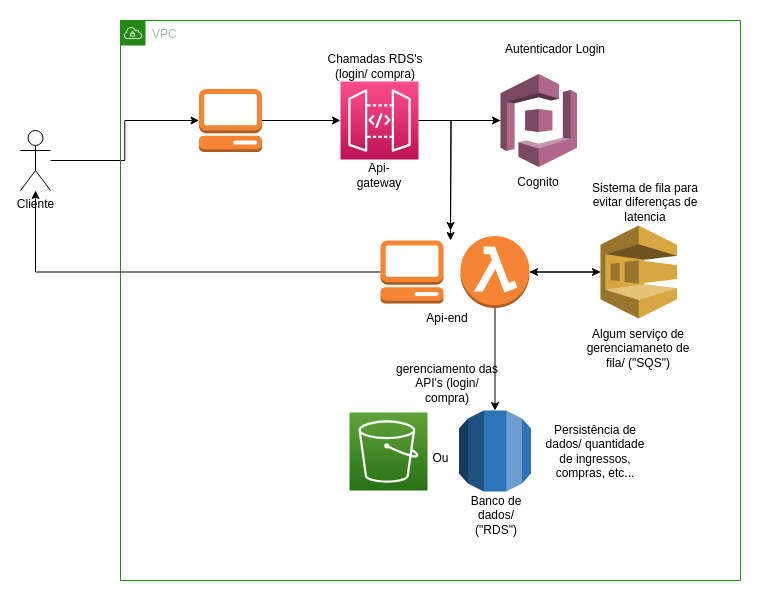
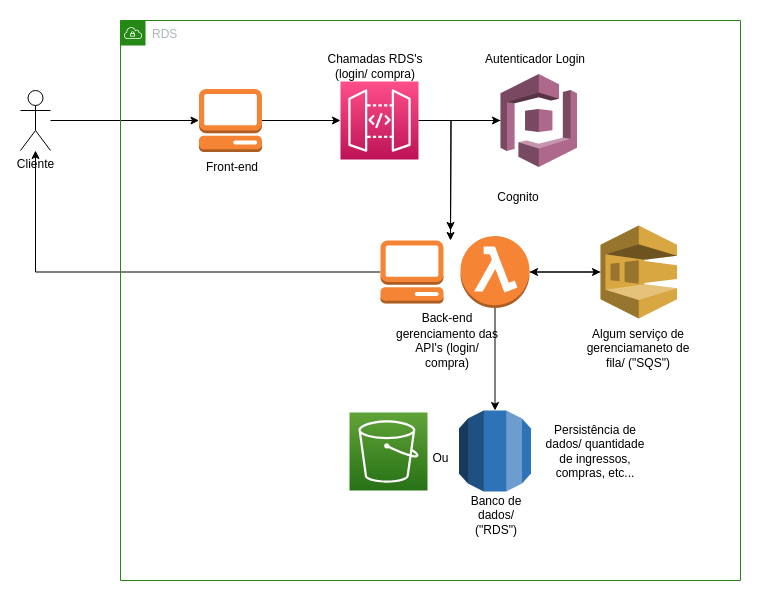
  <mxCell id="0" />
  <mxCell id="1" parent="0" />
  <mxCell id="2" style="edgeStyle=orthogonalEdgeStyle;rounded=0;orthogonalLoop=1;jettySize=auto;html=1;" edge="1" parent="1" source="3" target="5"><mxGeometry relative="1" as="geometry" /></mxCell>
- <mxCell id="3" value="Cliente" style="shape=umlActor;verticalLabelPosition=bottom;verticalAlign=top;html=1;outlineConnect=0;" vertex="1" parent="1"><mxGeometry x="20" y="130" width="30" height="60" as="geometry" /></mxCell>
+ <mxCell id="3" value="Cliente" style="shape=umlActor;verticalLabelPosition=bottom;verticalAlign=top;html=1;outlineConnect=0;" vertex="1" parent="1"><mxGeometry x="20" y="90" width="30" height="60" as="geometry" /></mxCell>
  <mxCell id="4" style="edgeStyle=orthogonalEdgeStyle;rounded=0;orthogonalLoop=1;jettySize=auto;html=1;entryX=0;entryY=0.5;entryDx=0;entryDy=0;entryPerimeter=0;" edge="1" parent="1" source="5" target="9"><mxGeometry relative="1" as="geometry" /></mxCell>
  <mxCell id="5" value="" style="outlineConnect=0;dashed=0;verticalLabelPosition=bottom;verticalAlign=top;align=center;html=1;shape=mxgraph.aws3.management_console;fillColor=#F58534;gradientColor=none;" vertex="1" parent="1"><mxGeometry x="198.5" y="88.5" width="63" height="63" as="geometry" /></mxCell>
+ <mxCell id="6" value="Front-end" style="text;html=1;strokeColor=none;fillColor=none;align=center;verticalAlign=middle;whiteSpace=wrap;rounded=0;" vertex="1" parent="1"><mxGeometry x="201.5" y="151.5" width="60" height="30" as="geometry" /></mxCell>
  <mxCell id="7" style="edgeStyle=orthogonalEdgeStyle;rounded=0;orthogonalLoop=1;jettySize=auto;html=1;" edge="1" parent="1" source="9" target="12"><mxGeometry relative="1" as="geometry" /></mxCell>
  <mxCell id="8" style="edgeStyle=orthogonalEdgeStyle;rounded=0;orthogonalLoop=1;jettySize=auto;html=1;" edge="1" parent="1" source="9"><mxGeometry relative="1" as="geometry"><mxPoint x="450" y="230" as="targetPoint" /></mxGeometry></mxCell>
  <mxCell id="9" value="" style="sketch=0;points=[[0,0,0],[0.25,0,0],[0.5,0,0],[0.75,0,0],[1,0,0],[0,1,0],[0.25,1,0],[0.5,1,0],[0.75,1,0],[1,1,0],[0,0.25,0],[0,0.5,0],[0,0.75,0],[1,0.25,0],[1,0.5,0],[1,0.75,0]];outlineConnect=0;fontColor=#232F3E;gradientColor=#FF4F8B;gradientDirection=north;fillColor=#BC1356;strokeColor=#ffffff;dashed=0;verticalLabelPosition=bottom;verticalAlign=top;align=center;html=1;fontSize=12;fontStyle=0;aspect=fixed;shape=mxgraph.aws4.resourceIcon;resIcon=mxgraph.aws4.api_gateway;" vertex="1" parent="1"><mxGeometry x="340" y="81" width="78" height="78" as="geometry" /></mxCell>
- <mxCell id="10" value="Api-gateway" style="text;html=1;strokeColor=none;fillColor=none;align=center;verticalAlign=middle;whiteSpace=wrap;rounded=0;" vertex="1" parent="1"><mxGeometry x="349" y="160" width="60" height="30" as="geometry" /></mxCell>
  <mxCell id="11" style="edgeStyle=orthogonalEdgeStyle;rounded=0;orthogonalLoop=1;jettySize=auto;html=1;" edge="1" parent="1" source="12"><mxGeometry relative="1" as="geometry"><mxPoint x="450" y="240" as="targetPoint" /></mxGeometry></mxCell>
  <mxCell id="12" value="" style="outlineConnect=0;dashed=0;verticalLabelPosition=bottom;verticalAlign=top;align=center;html=1;shape=mxgraph.aws3.cognito;fillColor=#AD688B;gradientColor=none;" vertex="1" parent="1"><mxGeometry x="500" y="73.5" width="76.5" height="93" as="geometry" /></mxCell>
- <mxCell id="13" value="Cognito" style="text;html=1;strokeColor=none;fillColor=none;align=center;verticalAlign=middle;whiteSpace=wrap;rounded=0;" vertex="1" parent="1"><mxGeometry x="508.25" y="166.5" width="60" height="30" as="geometry" /></mxCell>
+ <mxCell id="13" value="Cognito" style="text;html=1;strokeColor=none;fillColor=none;align=center;verticalAlign=middle;whiteSpace=wrap;rounded=0;" vertex="1" parent="1"><mxGeometry x="488.25" y="181.5" width="60" height="30" as="geometry" /></mxCell>
  <mxCell id="14" value="Chamadas RDS's (login/ compra)" style="text;html=1;strokeColor=none;fillColor=none;align=center;verticalAlign=middle;whiteSpace=wrap;rounded=0;" vertex="1" parent="1"><mxGeometry x="320" y="51" width="110" height="30" as="geometry" /></mxCell>
- <mxCell id="15" value="Autenticador Login" style="text;html=1;strokeColor=none;fillColor=none;align=center;verticalAlign=middle;whiteSpace=wrap;rounded=0;" vertex="1" parent="1"><mxGeometry x="500" y="33.5" width="110" height="30" as="geometry" /></mxCell>
+ <mxCell id="15" value="Autenticador Login" style="text;html=1;strokeColor=none;fillColor=none;align=center;verticalAlign=middle;whiteSpace=wrap;rounded=0;" vertex="1" parent="1"><mxGeometry x="480" y="43.5" width="110" height="30" as="geometry" /></mxCell>
  <mxCell id="16" style="edgeStyle=orthogonalEdgeStyle;rounded=0;orthogonalLoop=1;jettySize=auto;html=1;" edge="1" parent="1" source="17" target="3"><mxGeometry relative="1" as="geometry" /></mxCell>
  <mxCell id="17" value="" style="outlineConnect=0;dashed=0;verticalLabelPosition=bottom;verticalAlign=top;align=center;html=1;shape=mxgraph.aws3.management_console;fillColor=#F58534;gradientColor=none;" vertex="1" parent="1"><mxGeometry x="380" y="240" width="63" height="63" as="geometry" /></mxCell>
- <mxCell id="18" value="Api-end" style="text;html=1;strokeColor=none;fillColor=none;align=center;verticalAlign=middle;whiteSpace=wrap;rounded=0;" vertex="1" parent="1"><mxGeometry x="417" y="303" width="60" height="30" as="geometry" /></mxCell>
+ <mxCell id="18" value="Back-end" style="text;html=1;strokeColor=none;fillColor=none;align=center;verticalAlign=middle;whiteSpace=wrap;rounded=0;" vertex="1" parent="1"><mxGeometry x="417" y="303" width="60" height="30" as="geometry" /></mxCell>
  <mxCell id="19" style="edgeStyle=orthogonalEdgeStyle;rounded=0;orthogonalLoop=1;jettySize=auto;html=1;entryX=0;entryY=0.5;entryDx=0;entryDy=0;entryPerimeter=0;" edge="1" parent="1" source="21" target="24"><mxGeometry relative="1" as="geometry"><mxPoint x="590" y="271.5" as="targetPoint" /></mxGeometry></mxCell>
  <mxCell id="20" style="edgeStyle=orthogonalEdgeStyle;rounded=0;orthogonalLoop=1;jettySize=auto;html=1;" edge="1" parent="1" source="21" target="27"><mxGeometry relative="1" as="geometry" /></mxCell>
  <mxCell id="21" value="" style="outlineConnect=0;dashed=0;verticalLabelPosition=bottom;verticalAlign=top;align=center;html=1;shape=mxgraph.aws3.lambda_function;fillColor=#F58534;gradientColor=none;" vertex="1" parent="1"><mxGeometry x="460" y="235.5" width="69" height="72" as="geometry" /></mxCell>
- <mxCell id="22" value="gerenciamento das API's (login/ compra)" style="text;html=1;strokeColor=none;fillColor=none;align=center;verticalAlign=middle;whiteSpace=wrap;rounded=0;" vertex="1" parent="1"><mxGeometry x="392" y="368" width="110" height="30" as="geometry" /></mxCell>
+ <mxCell id="22" value="gerenciamento das API's (login/ compra)" style="text;html=1;strokeColor=none;fillColor=none;align=center;verticalAlign=middle;whiteSpace=wrap;rounded=0;" vertex="1" parent="1"><mxGeometry x="392" y="333" width="110" height="30" as="geometry" /></mxCell>
  <mxCell id="23" style="edgeStyle=orthogonalEdgeStyle;rounded=0;orthogonalLoop=1;jettySize=auto;html=1;" edge="1" parent="1" source="24" target="21"><mxGeometry relative="1" as="geometry" /></mxCell>
  <mxCell id="24" value="" style="outlineConnect=0;dashed=0;verticalLabelPosition=bottom;verticalAlign=top;align=center;html=1;shape=mxgraph.aws3.sqs;fillColor=#D9A741;gradientColor=none;" vertex="1" parent="1"><mxGeometry x="600" y="225" width="76.5" height="93" as="geometry" /></mxCell>
  <mxCell id="25" value="Algum serviço de gerenciamaneto de fila/ (&quot;SQS&quot;)" style="text;html=1;strokeColor=none;fillColor=none;align=center;verticalAlign=middle;whiteSpace=wrap;rounded=0;" vertex="1" parent="1"><mxGeometry x="583.25" y="333" width="110" height="30" as="geometry" /></mxCell>
- <mxCell id="26" value="Sistema de fila para evitar diferenças de latencia" style="text;html=1;strokeColor=none;fillColor=none;align=center;verticalAlign=middle;whiteSpace=wrap;rounded=0;" vertex="1" parent="1"><mxGeometry x="590" y="180" width="110" height="44" as="geometry" /></mxCell>
  <mxCell id="27" value="" style="outlineConnect=0;dashed=0;verticalLabelPosition=bottom;verticalAlign=top;align=center;html=1;shape=mxgraph.aws3.rds;fillColor=#2E73B8;gradientColor=none;" vertex="1" parent="1"><mxGeometry x="458.5" y="410" width="72" height="81" as="geometry" /></mxCell>
  <mxCell id="28" value="Banco de dados/ (&quot;RDS&quot;)" style="text;html=1;strokeColor=none;fillColor=none;align=center;verticalAlign=middle;whiteSpace=wrap;rounded=0;" vertex="1" parent="1"><mxGeometry x="466" y="500" width="60" height="30" as="geometry" /></mxCell>
- <mxCell id="29" value="VPC" style="points=[[0,0],[0.25,0],[0.5,0],[0.75,0],[1,0],[1,0.25],[1,0.5],[1,0.75],[1,1],[0.75,1],[0.5,1],[0.25,1],[0,1],[0,0.75],[0,0.5],[0,0.25]];outlineConnect=0;gradientColor=none;html=1;whiteSpace=wrap;fontSize=12;fontStyle=0;container=1;pointerEvents=0;collapsible=0;recursiveResize=0;shape=mxgraph.aws4.group;grIcon=mxgraph.aws4.group_vpc;strokeColor=#248814;fillColor=none;verticalAlign=top;align=left;spacingLeft=30;fontColor=#AAB7B8;dashed=0;" vertex="1" parent="1"><mxGeometry x="120" y="20" width="620" height="560" as="geometry" /></mxCell>
+ <mxCell id="29" value="RDS" style="points=[[0,0],[0.25,0],[0.5,0],[0.75,0],[1,0],[1,0.25],[1,0.5],[1,0.75],[1,1],[0.75,1],[0.5,1],[0.25,1],[0,1],[0,0.75],[0,0.5],[0,0.25]];outlineConnect=0;gradientColor=none;html=1;whiteSpace=wrap;fontSize=12;fontStyle=0;container=1;pointerEvents=0;collapsible=0;recursiveResize=0;shape=mxgraph.aws4.group;grIcon=mxgraph.aws4.group_vpc;strokeColor=#248814;fillColor=none;verticalAlign=top;align=left;spacingLeft=30;fontColor=#AAB7B8;dashed=0;" vertex="1" parent="1"><mxGeometry x="120" y="20" width="620" height="560" as="geometry" /></mxCell>
  <mxCell id="30" value="" style="sketch=0;points=[[0,0,0],[0.25,0,0],[0.5,0,0],[0.75,0,0],[1,0,0],[0,1,0],[0.25,1,0],[0.5,1,0],[0.75,1,0],[1,1,0],[0,0.25,0],[0,0.5,0],[0,0.75,0],[1,0.25,0],[1,0.5,0],[1,0.75,0]];outlineConnect=0;fontColor=#232F3E;gradientColor=#60A337;gradientDirection=north;fillColor=#277116;strokeColor=#ffffff;dashed=0;verticalLabelPosition=bottom;verticalAlign=top;align=center;html=1;fontSize=12;fontStyle=0;aspect=fixed;shape=mxgraph.aws4.resourceIcon;resIcon=mxgraph.aws4.s3;" vertex="1" parent="29"><mxGeometry x="229" y="392" width="78" height="78" as="geometry" /></mxCell>
  <mxCell id="31" value="Persistência de dados/ quantidade de ingressos, compras, etc..." style="text;html=1;strokeColor=none;fillColor=none;align=center;verticalAlign=middle;whiteSpace=wrap;rounded=0;" vertex="1" parent="29"><mxGeometry x="420" y="409" width="110" height="44" as="geometry" /></mxCell>
  <mxCell id="32" value="Ou" style="text;html=1;align=center;verticalAlign=middle;resizable=0;points=[];autosize=1;strokeColor=none;fillColor=none;" vertex="1" parent="29"><mxGeometry x="300" y="423" width="40" height="30" as="geometry" /></mxCell>
